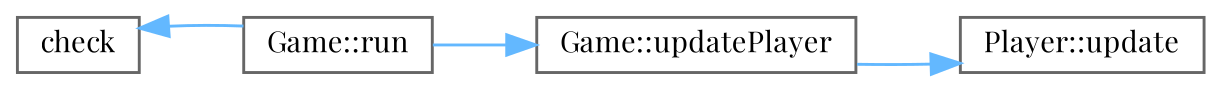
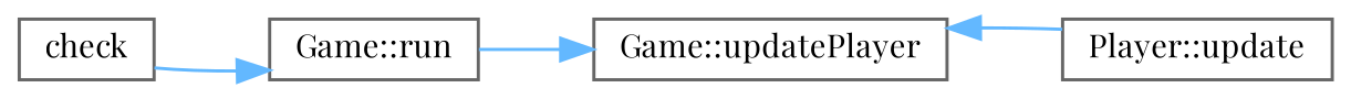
  digraph {
    fontname="Playfair Display"
    rankdir=RL
    node [color=grey40 fillcolor=white fontname="Playfair Display" fontsize=10 shape=box style=filled]
    edge [color=steelblue1 dir=back fontname="Playfair Display" fontsize=10 labelfontname=Helvetica labelfontsize=10 style=solid]
    n1 [height=0.2 label="Player::update" width=0.4]
    n2 [height=0.2 label="Game::updatePlayer" width=0.4]
    n3 [height=0.2 label="Game::run" width=0.4]
    n4 [height=0.2 label=check width=0.4]
-   n1 -> n2
+   n2 -> n1
    n2 -> n3
-   n4 -> n3
+   n3 -> n4
  }
